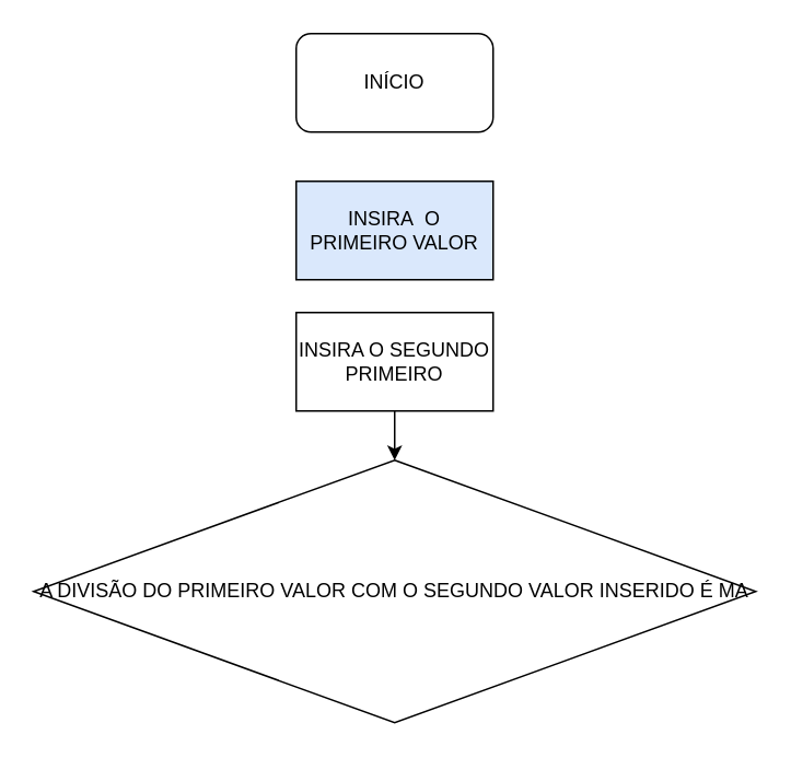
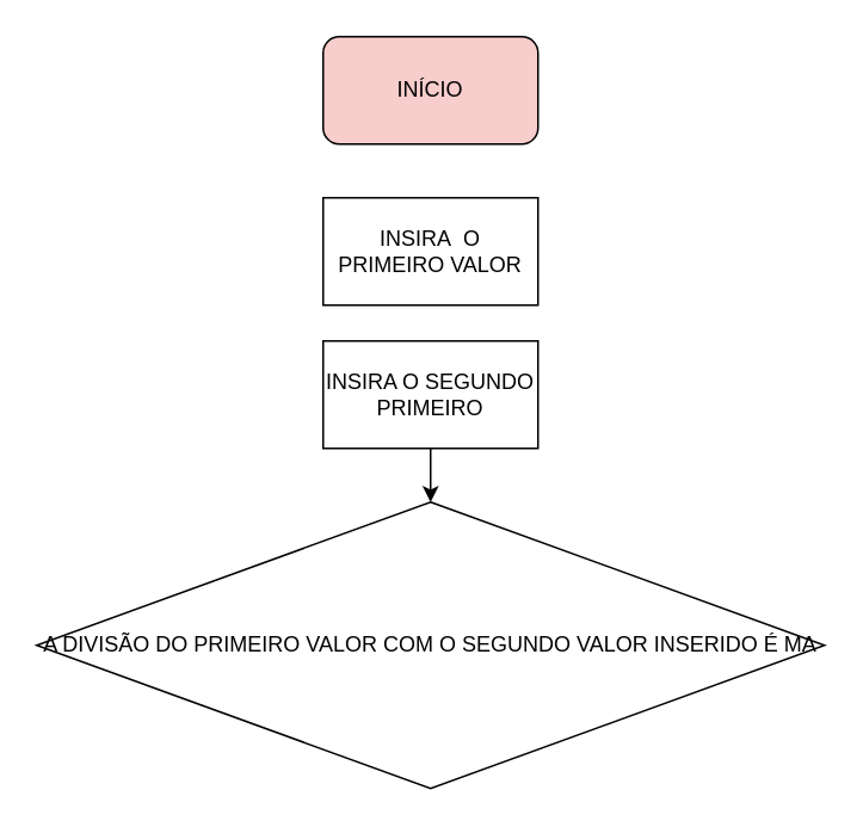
  <mxCell id="0" />
  <mxCell id="1" parent="0" />
- <mxCell id="2" value="INÍCIO" style="rounded=1;whiteSpace=wrap;html=1;" vertex="1" parent="1"><mxGeometry x="180" width="120" height="60" as="geometry" y="20" /></mxCell>
- <mxCell id="3" value="INSIRA&amp;nbsp; O PRIMEIRO VALOR" style="rounded=0;whiteSpace=wrap;html=1;fillColor=#dae8fc;" vertex="1" parent="1"><mxGeometry x="180" y="110" width="120" height="60" as="geometry" /></mxCell>
+ <mxCell id="2" value="INÍCIO" style="rounded=1;whiteSpace=wrap;html=1;fillColor=#f8cecc;" vertex="1" parent="1"><mxGeometry x="180" width="120" height="60" as="geometry" y="20" /></mxCell>
+ <mxCell id="3" value="INSIRA&amp;nbsp; O PRIMEIRO VALOR" style="rounded=0;whiteSpace=wrap;html=1;" vertex="1" parent="1"><mxGeometry x="180" y="110" width="120" height="60" as="geometry" /></mxCell>
  <mxCell id="4" value="" style="edgeStyle=orthogonalEdgeStyle;rounded=0;orthogonalLoop=1;jettySize=auto;html=1;" edge="1" parent="1" source="5" target="6"><mxGeometry relative="1" as="geometry" /></mxCell>
  <mxCell id="5" value="INSIRA O SEGUNDO PRIMEIRO" style="rounded=0;whiteSpace=wrap;html=1;" vertex="1" parent="1"><mxGeometry x="180" y="190" width="120" height="60" as="geometry" /></mxCell>
  <mxCell id="6" value="A DIVISÃO DO PRIMEIRO VALOR COM O SEGUNDO VALOR INSERIDO É MA" style="rhombus;whiteSpace=wrap;html=1;rounded=0;" vertex="1" parent="1"><mxGeometry x="20" y="280" width="440" height="160" as="geometry" /></mxCell>
